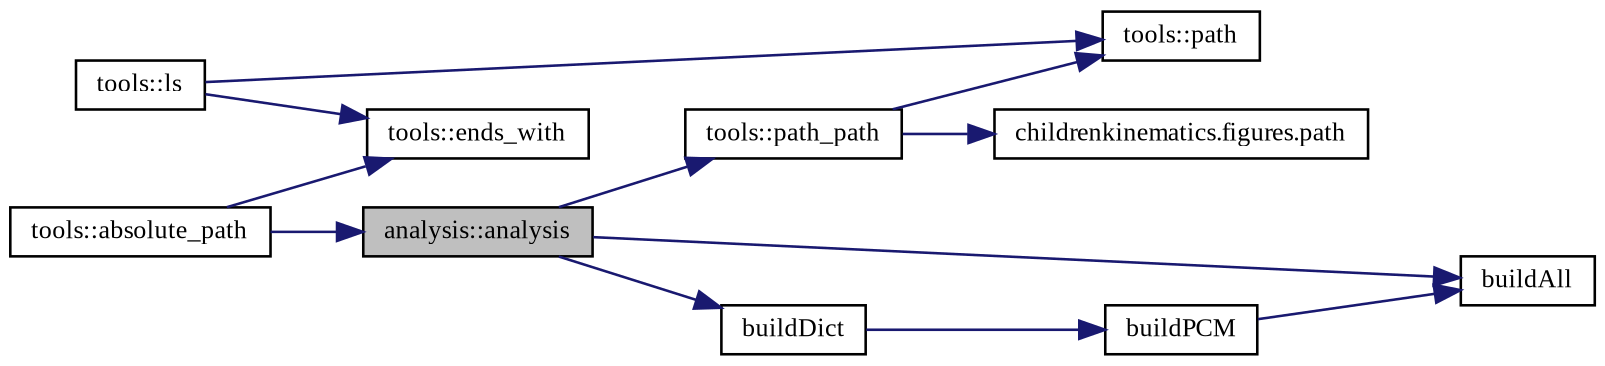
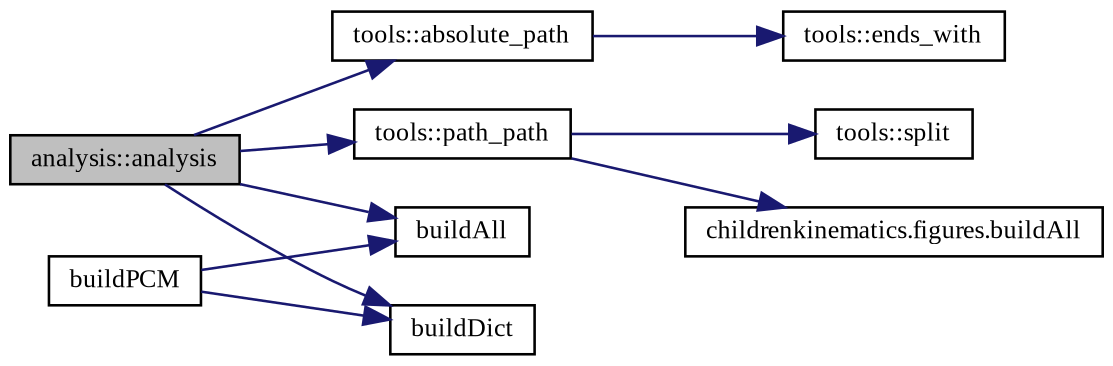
  digraph {
    fontname="Liberation Serif"
    rankdir=LR
    node [color=black fillcolor=white fontname="Liberation Serif" fontsize=10 shape=record style=filled]
    edge [color=midnightblue fontname="Liberation Serif" fontsize=10 labelfontname=Helvetica labelfontsize=10 style=solid]
    n1 [fillcolor=grey75 fontcolor=black height=0.2 label="analysis::analysis" width=0.4]
    n2 [height=0.2 label="tools::absolute_path" width=0.4]
    n3 [height=0.2 label=buildAll width=0.4]
    n4 [height=0.2 label=buildDict width=0.4]
    n5 [height=0.2 label="tools::path_path" width=0.4]
    n6 [height=0.2 label="tools::ends_with" width=0.4]
-   n7 [height=0.2 label="childrenkinematics.figures.path" width=0.4]
-   n8 [height=0.2 label="tools::path" width=0.4]
-   n9 [height=0.2 label="tools::ls" width=0.4]
+   n7 [height=0.2 label="childrenkinematics.figures.buildAll" width=0.4]
+   n8 [height=0.2 label="tools::split" width=0.4]
    n10 [height=0.2 label=buildPCM width=0.4]
-   n2 -> n1
+   n1 -> n2
    n1 -> n3
    n1 -> n4
    n1 -> n5
    n2 -> n6
    n5 -> n7
    n5 -> n8
-   n9 -> n6
-   n9 -> n8
    n10 -> n3
-   n4 -> n10
+   n10 -> n4
  }
